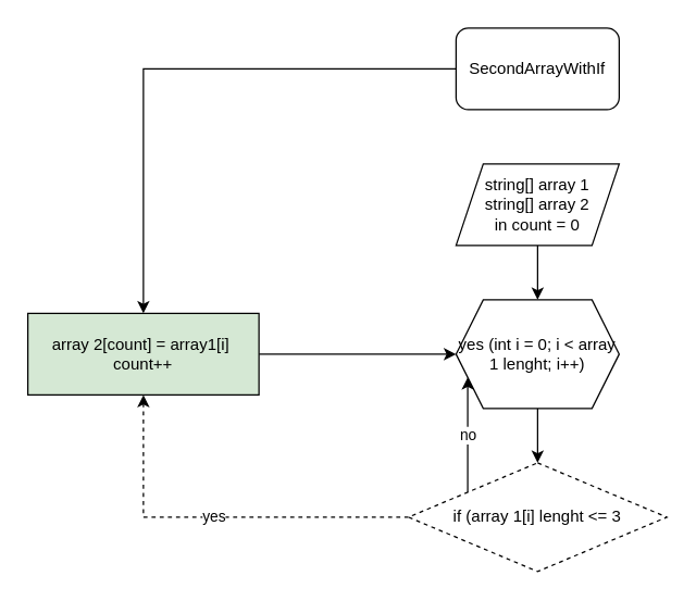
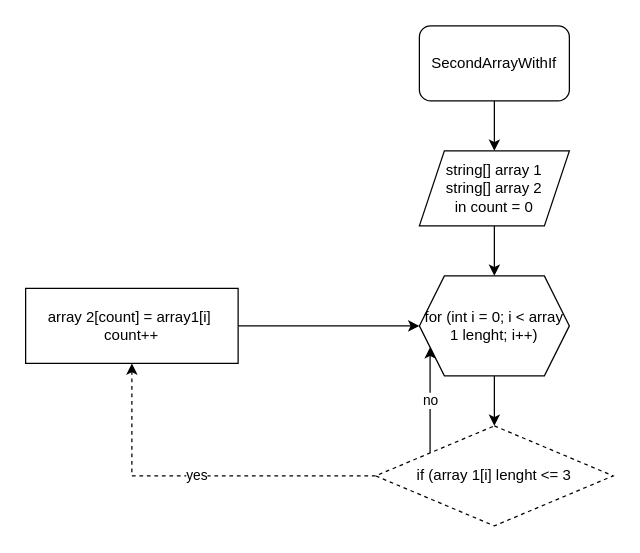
  <mxCell id="0" />
  <mxCell id="1" parent="0" />
- <mxCell id="2" value="" style="edgeStyle=orthogonalEdgeStyle;rounded=0;orthogonalLoop=1;jettySize=auto;html=1;" edge="1" parent="1" source="3" target="12"><mxGeometry relative="1" as="geometry" /></mxCell>
+ <mxCell id="2" value="" style="edgeStyle=orthogonalEdgeStyle;rounded=0;orthogonalLoop=1;jettySize=auto;html=1;" edge="1" parent="1" source="3" target="5"><mxGeometry relative="1" as="geometry" /></mxCell>
  <mxCell id="3" value="SecondArrayWithIf" style="rounded=1;whiteSpace=wrap;html=1;fillColor=#FFFFFF;" vertex="1" parent="1"><mxGeometry x="335" y="20" width="120" height="60" as="geometry" /></mxCell>
  <mxCell id="4" value="" style="edgeStyle=orthogonalEdgeStyle;rounded=0;orthogonalLoop=1;jettySize=auto;html=1;" edge="1" parent="1" source="5" target="7"><mxGeometry relative="1" as="geometry" /></mxCell>
  <mxCell id="5" value="string[] array 1&lt;br&gt;string[] array 2&lt;br&gt;in count = 0" style="shape=parallelogram;perimeter=parallelogramPerimeter;whiteSpace=wrap;html=1;fixedSize=1;fillColor=#FFFFFF;" vertex="1" parent="1"><mxGeometry x="335" y="120" width="120" height="60" as="geometry" /></mxCell>
  <mxCell id="6" value="" style="edgeStyle=orthogonalEdgeStyle;rounded=0;orthogonalLoop=1;jettySize=auto;html=1;" edge="1" parent="1" source="7" target="10"><mxGeometry relative="1" as="geometry" /></mxCell>
- <mxCell id="7" value="yes (int i = 0; i &amp;lt; array 1 lenght; i++)" style="shape=hexagon;perimeter=hexagonPerimeter2;whiteSpace=wrap;html=1;fixedSize=1;fillColor=#FFFFFF;" vertex="1" parent="1"><mxGeometry x="335" y="220" width="120" height="80" as="geometry" /></mxCell>
+ <mxCell id="7" value="for (int i = 0; i &amp;lt; array 1 lenght; i++)" style="shape=hexagon;perimeter=hexagonPerimeter2;whiteSpace=wrap;html=1;fixedSize=1;fillColor=#FFFFFF;" vertex="1" parent="1"><mxGeometry x="335" y="220" width="120" height="80" as="geometry" /></mxCell>
  <mxCell id="8" value="yes" style="edgeStyle=orthogonalEdgeStyle;rounded=0;orthogonalLoop=1;jettySize=auto;html=1;entryX=0.5;entryY=1;entryDx=0;entryDy=0;dashed=1;" edge="1" parent="1" source="10" target="12"><mxGeometry relative="1" as="geometry"><mxPoint x="110" y="380" as="targetPoint" /></mxGeometry></mxCell>
  <mxCell id="9" value="no" style="edgeStyle=orthogonalEdgeStyle;rounded=0;orthogonalLoop=1;jettySize=auto;html=1;entryX=0;entryY=0.75;entryDx=0;entryDy=0;" edge="1" parent="1" source="10" target="7"><mxGeometry relative="1" as="geometry"><mxPoint x="280" y="280" as="targetPoint" /><Array as="points"><mxPoint x="320" y="350" /><mxPoint x="320" y="350" /></Array></mxGeometry></mxCell>
  <mxCell id="10" value="if (array 1[i] lenght &amp;lt;= 3" style="rhombus;whiteSpace=wrap;html=1;fillColor=#FFFFFF;dashed=1;" vertex="1" parent="1"><mxGeometry x="300" y="340" width="190" height="80" as="geometry" /></mxCell>
  <mxCell id="11" style="edgeStyle=orthogonalEdgeStyle;rounded=0;orthogonalLoop=1;jettySize=auto;html=1;entryX=0;entryY=0.5;entryDx=0;entryDy=0;" edge="1" parent="1" source="12" target="7"><mxGeometry relative="1" as="geometry" /></mxCell>
- <mxCell id="12" value="array 2[count] = array1[i]&amp;nbsp;&lt;br&gt;count++" style="rounded=0;whiteSpace=wrap;html=1;fillColor=#d5e8d4;" vertex="1" parent="1"><mxGeometry x="20" y="230" width="170" height="60" as="geometry" /></mxCell>
+ <mxCell id="12" value="array 2[count] = array1[i]&amp;nbsp;&lt;br&gt;count++" style="rounded=0;whiteSpace=wrap;html=1;fillColor=#FFFFFF;" vertex="1" parent="1"><mxGeometry x="20" y="230" width="170" height="60" as="geometry" /></mxCell>
